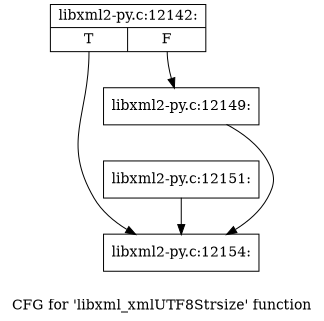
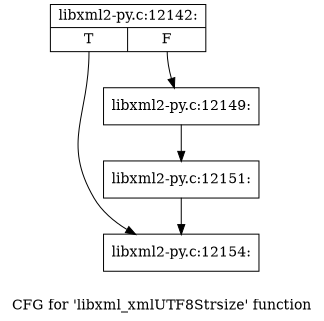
  digraph {
    label="CFG for 'libxml_xmlUTF8Strsize' function"
    node [shape=record]
    n1 [label="{libxml2-py.c:12142:|{<s0>T|<s1>F}}"]
    n2 [label="{libxml2-py.c:12149:}"]
    n3 [label="{libxml2-py.c:12154:}"]
    n4 [label="{libxml2-py.c:12151:}"]
    n1 -> n2 [tailport=s1]
    n1 -> n3 [tailport=s0]
-   n2 -> n3
+   n2 -> n4
    n4 -> n3
  }
